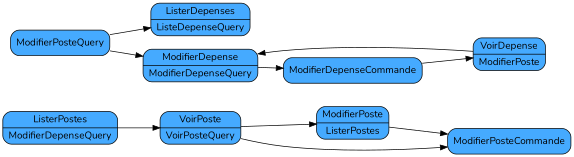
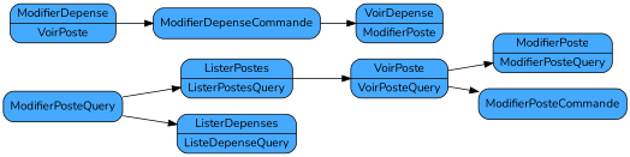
  digraph {
    fontname=Nunito
    rankdir=LR
    node [fillcolor="#45aaff" fontname=Nunito shape=Mrecord style=filled]
    edge [fontname=Nunito]
-   n1 [label="{{ListerPostes | ModifierDepenseQuery}}"]
+   n1 [label="{{ListerPostes | ListerPostesQuery}}"]
    n2 [label="{{VoirPoste | VoirPosteQuery}}"]
    n3 [label=ModifierPosteQuery]
    n4 [label="{{ListerDepenses | ListeDepenseQuery}}"]
-   n5 [label="{{ModifierPoste | ListerPostes}}"]
+   n5 [label="{{ModifierPoste | ModifierPosteQuery}}"]
    ModifierPosteCommande
    n7 [label="{{VoirDepense | ModifierPoste}}"]
-   n8 [label="{{ModifierDepense | ModifierDepenseQuery}}"]
+   n8 [label="{{ModifierDepense | VoirPoste}}"]
    ModifierDepenseCommande
    n1 -> n2
    n2 -> n5
    n2 -> ModifierPosteCommande
-   n3 -> n8
+   n3 -> n1
    n3 -> n4
-   n5 -> ModifierPosteCommande
-   n7 -> n8
    n8 -> ModifierDepenseCommande
    ModifierDepenseCommande -> n7
  }
